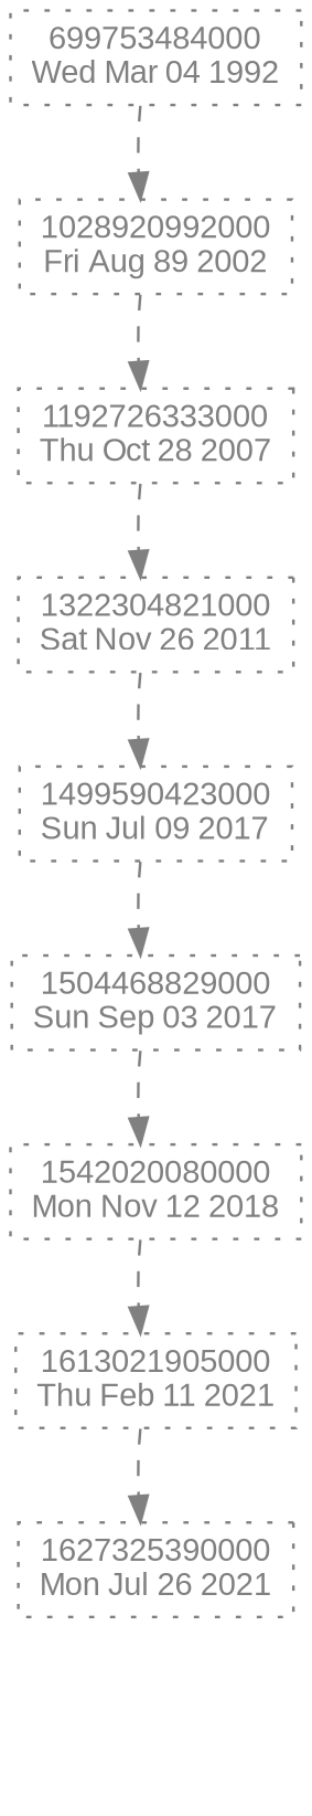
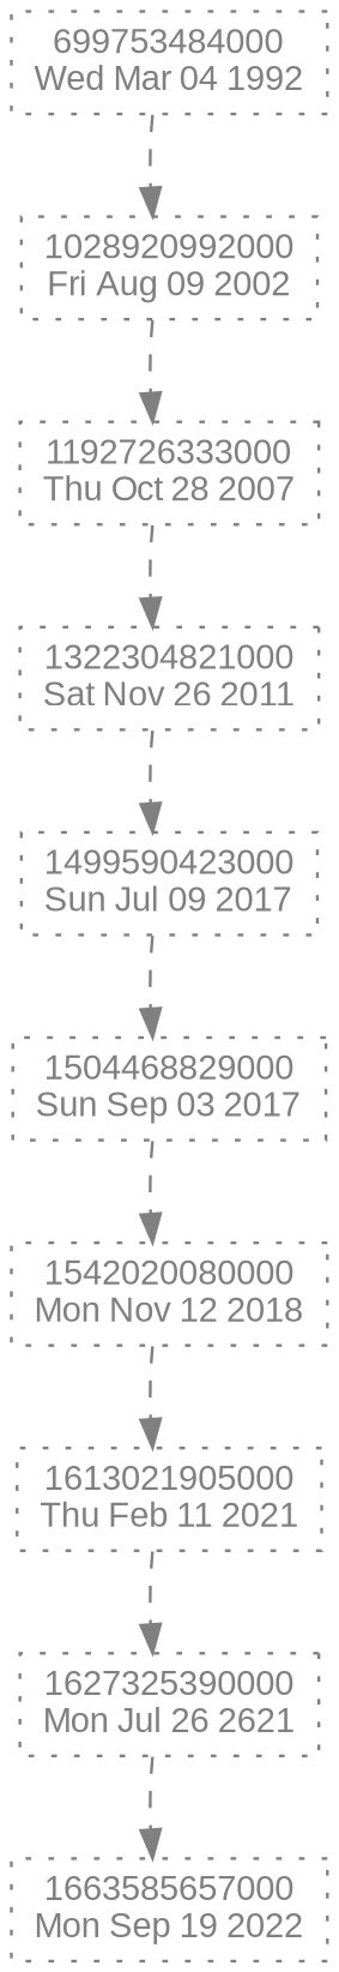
  digraph {
    fontname=Arial
    fontsize=12
    rankdir=TD
    ranksep=0.5
    node [color="#808080FF" fontcolor="#808080FF" fontname=Arial fontsize=12 penwidth=1 shape=box style=dotted]
    edge [fontname=Arial fontsize=12 style=dashed]
    n1 [label=<699753484000<BR ALIGN="CENTER"/>Wed Mar 04 1992>]
-   n2 [label=<1028920992000<BR ALIGN="CENTER"/>Fri Aug 89 2002>]
+   n2 [label=<1028920992000<BR ALIGN="CENTER"/>Fri Aug 09 2002>]
    n3 [label=<1192726333000<BR ALIGN="CENTER"/>Thu Oct 28 2007>]
    n4 [label=<1322304821000<BR ALIGN="CENTER"/>Sat Nov 26 2011>]
    n5 [label=<1499590423000<BR ALIGN="CENTER"/>Sun Jul 09 2017>]
    n6 [label=<1504468829000<BR ALIGN="CENTER"/>Sun Sep 03 2017>]
    n7 [label=<1542020080000<BR ALIGN="CENTER"/>Mon Nov 12 2018>]
    n8 [label=<1613021905000<BR ALIGN="CENTER"/>Thu Feb 11 2021>]
-   n9 [label=<1627325390000<BR ALIGN="CENTER"/>Mon Jul 26 2021>]
+   n9 [label=<1627325390000<BR ALIGN="CENTER"/>Mon Jul 26 2621>]
+   n10 [label=<1663585657000<BR ALIGN="CENTER"/>Mon Sep 19 2022>]
    n1 -> n2 [color="#808080FF" penwidth=1]
    n1 -> n2 [style=invis]
    n2 -> n3 [color="#808080FF" penwidth=1]
    n2 -> n3 [style=invis]
    n3 -> n4 [color="#808080FF" penwidth=1]
    n3 -> n4 [style=invis]
    n4 -> n5 [color="#808080FF" penwidth=1]
    n4 -> n5 [style=invis]
    n5 -> n6 [color="#808080FF" penwidth=1]
    n5 -> n6 [style=invis]
    n6 -> n7 [color="#808080FF" penwidth=1]
    n6 -> n7 [style=invis]
    n7 -> n8 [color="#808080FF" penwidth=1]
    n7 -> n8 [style=invis]
    n8 -> n9 [color="#808080FF" penwidth=1]
    n8 -> n9 [style=invis]
+   n9 -> n10 [color="#808080FF" penwidth=1]
+   n9 -> n10 [style=invis]
  }
